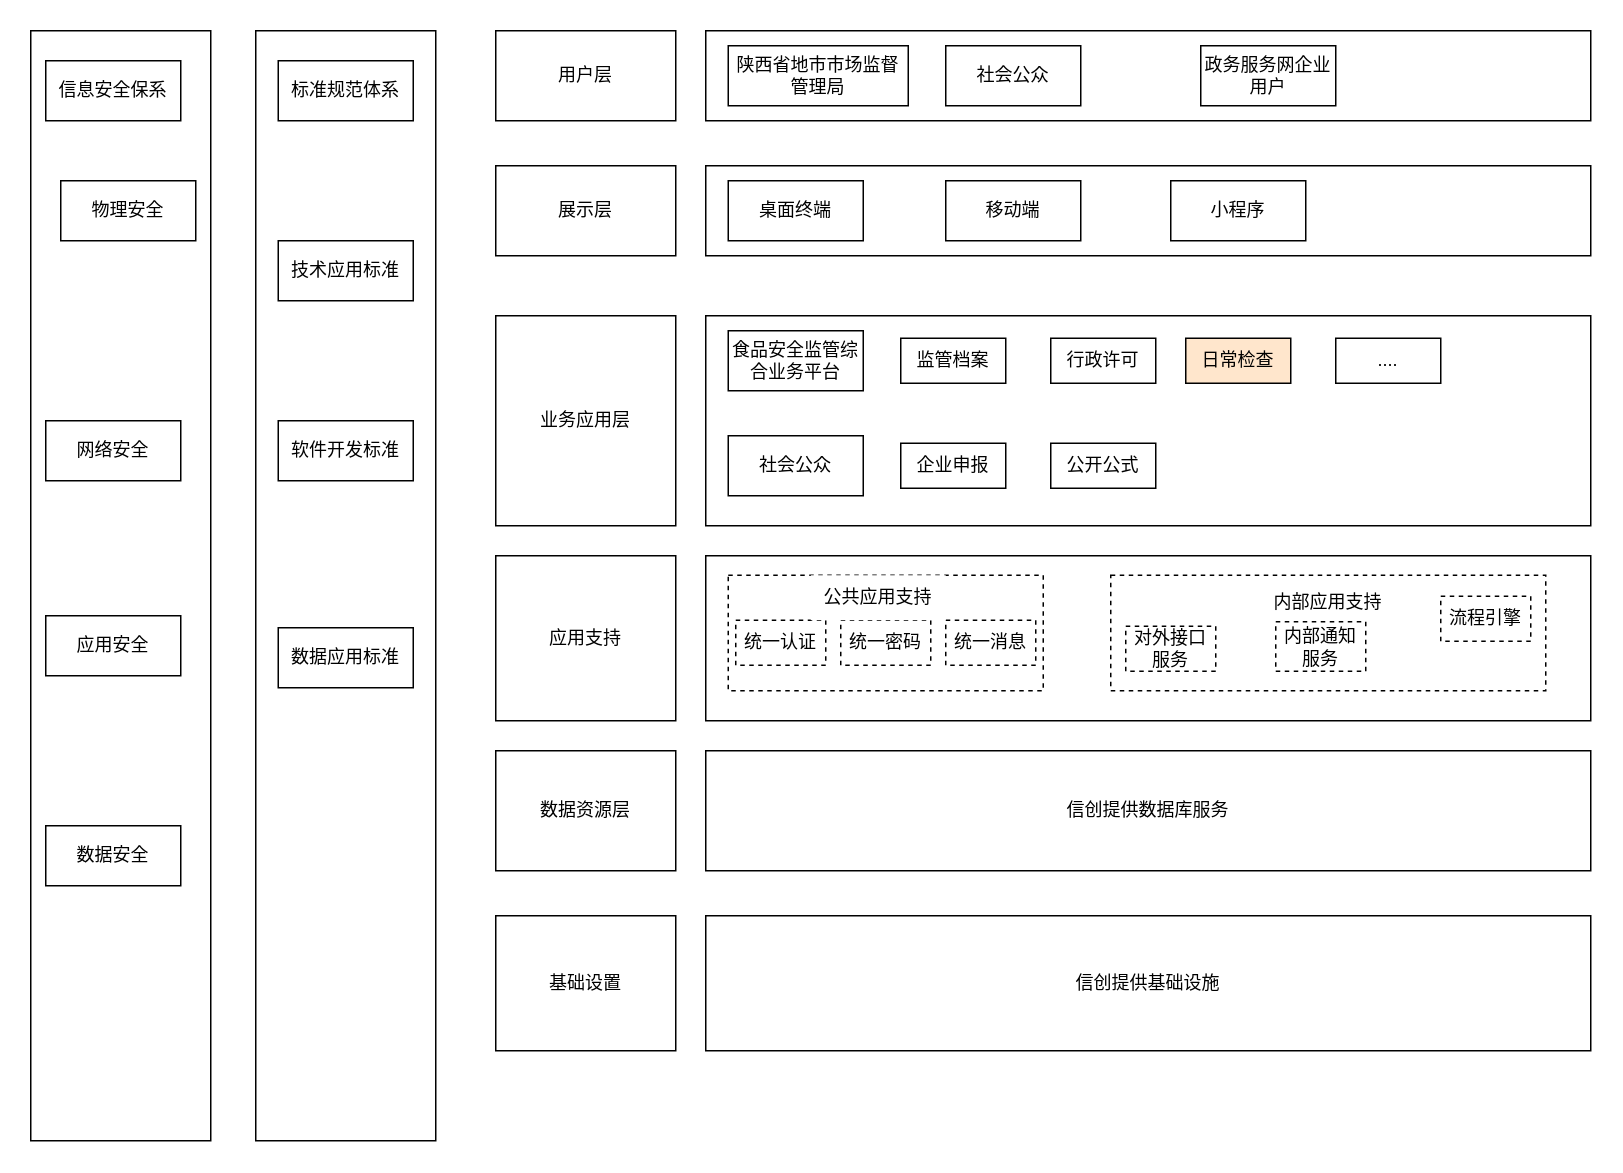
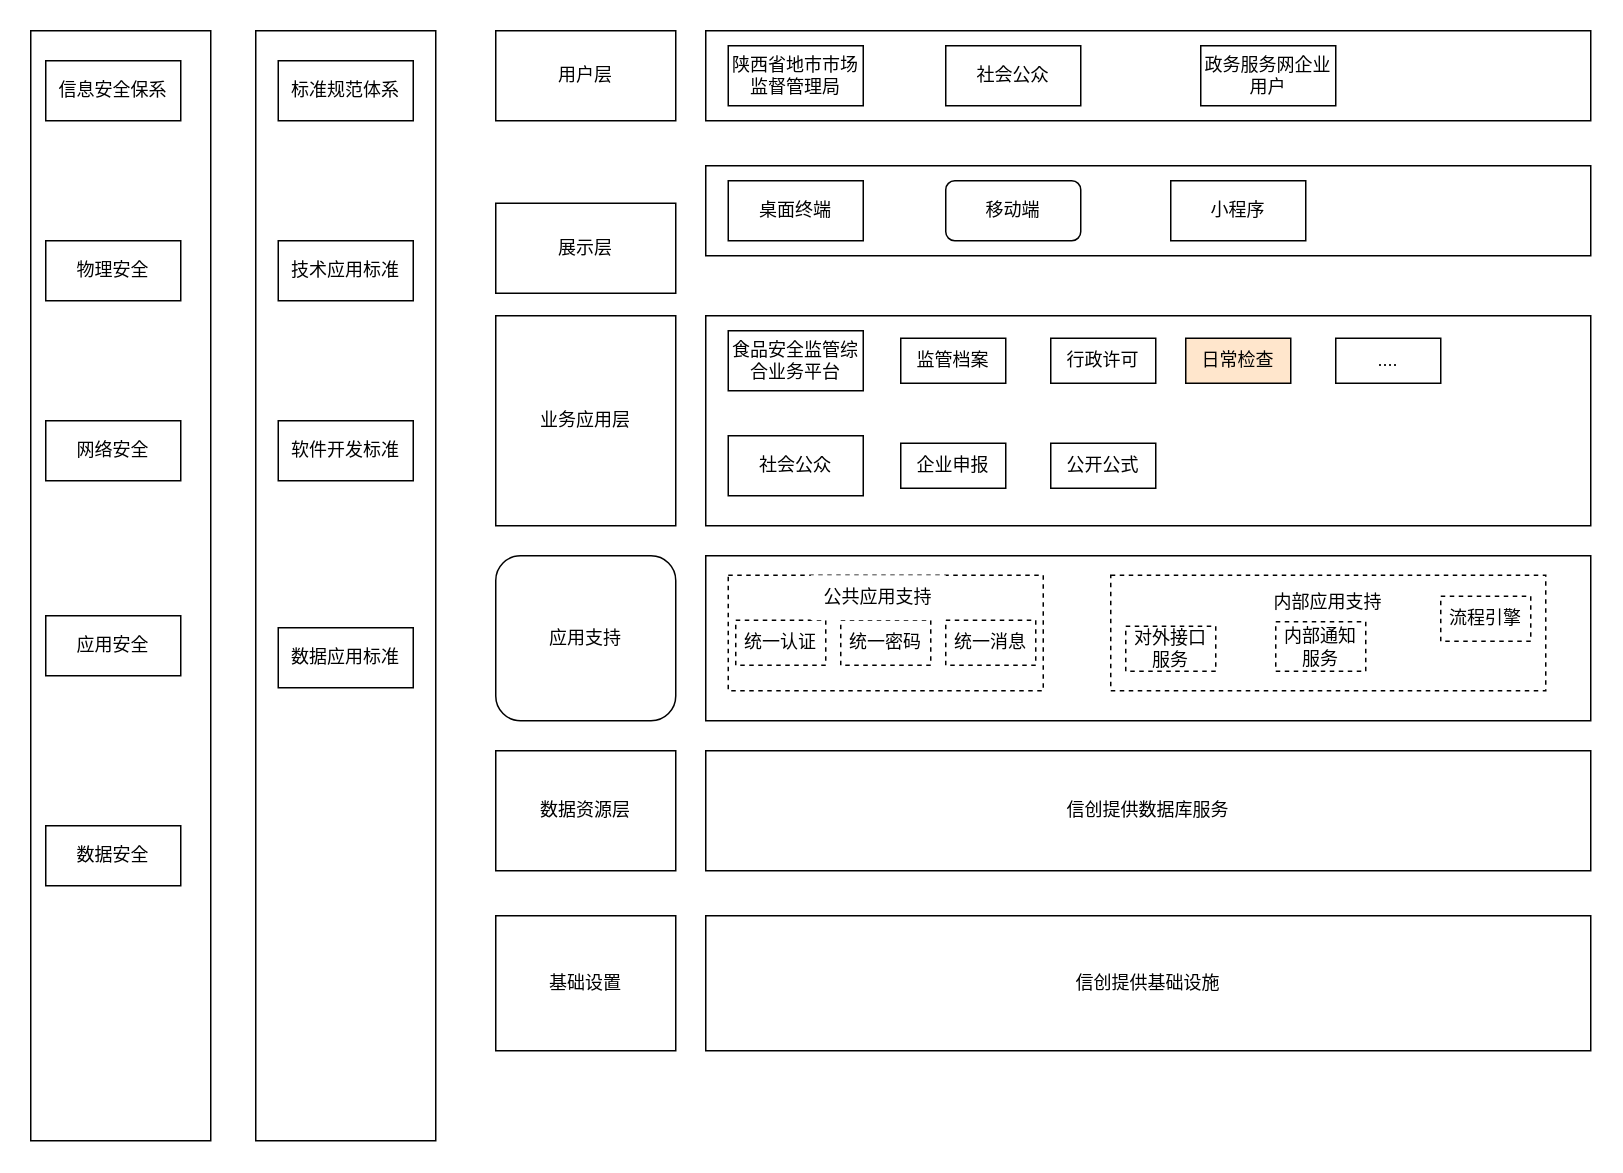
  <mxCell id="0" />
  <mxCell id="1" parent="0" />
  <mxCell id="2" value="" style="rounded=0;whiteSpace=wrap;html=1;" vertex="1" parent="1"><mxGeometry x="20" y="20" width="120" height="740" as="geometry" /></mxCell>
  <mxCell id="3" value="信息安全保系" style="rounded=0;whiteSpace=wrap;html=1;" vertex="1" parent="1"><mxGeometry x="30" y="40" width="90" height="40" as="geometry" /></mxCell>
- <mxCell id="4" value="物理安全" style="rounded=0;whiteSpace=wrap;html=1;" vertex="1" parent="1"><mxGeometry x="40" y="120" width="90" height="40" as="geometry" /></mxCell>
+ <mxCell id="4" value="物理安全" style="rounded=0;whiteSpace=wrap;html=1;" vertex="1" parent="1"><mxGeometry x="30" y="160" width="90" height="40" as="geometry" /></mxCell>
  <mxCell id="5" value="网络安全&lt;span style=&quot;color: rgba(0, 0, 0, 0); font-family: monospace; font-size: 0px; text-align: start; text-wrap-mode: nowrap;&quot;&gt;%3CmxGraphModel%3E%3Croot%3E%3CmxCell%20id%3D%220%22%2F%3E%3CmxCell%20id%3D%221%22%20parent%3D%220%22%2F%3E%3CmxCell%20id%3D%222%22%20value%3D%22%E7%89%A9%E7%90%86%E5%AE%89%E5%85%A8%22%20style%3D%22rounded%3D0%3BwhiteSpace%3Dwrap%3Bhtml%3D1%3B%22%20vertex%3D%221%22%20parent%3D%221%22%3E%3CmxGeometry%20x%3D%2250%22%20y%3D%22130%22%20width%3D%2290%22%20height%3D%2240%22%20as%3D%22geometry%22%2F%3E%3C%2FmxCell%3E%3C%2Froot%3E%3C%2FmxGraphModel%3E&lt;/span&gt;" style="rounded=0;whiteSpace=wrap;html=1;" vertex="1" parent="1"><mxGeometry x="30" y="280" width="90" height="40" as="geometry" /></mxCell>
  <mxCell id="6" value="应用安全" style="rounded=0;whiteSpace=wrap;html=1;" vertex="1" parent="1"><mxGeometry x="30" y="410" width="90" height="40" as="geometry" /></mxCell>
  <mxCell id="7" value="数据安全" style="rounded=0;whiteSpace=wrap;html=1;" vertex="1" parent="1"><mxGeometry x="30" y="550" width="90" height="40" as="geometry" /></mxCell>
  <mxCell id="8" value="" style="rounded=0;whiteSpace=wrap;html=1;" vertex="1" parent="1"><mxGeometry x="170" y="20" width="120" height="740" as="geometry" /></mxCell>
  <mxCell id="9" value="标准规范体系" style="rounded=0;whiteSpace=wrap;html=1;" vertex="1" parent="1"><mxGeometry x="185" y="40" width="90" height="40" as="geometry" /></mxCell>
  <mxCell id="10" value="技术应用标准" style="rounded=0;whiteSpace=wrap;html=1;" vertex="1" parent="1"><mxGeometry x="185" y="160" width="90" height="40" as="geometry" /></mxCell>
  <mxCell id="11" value="软件开发标准" style="rounded=0;whiteSpace=wrap;html=1;" vertex="1" parent="1"><mxGeometry x="185" y="280" width="90" height="40" as="geometry" /></mxCell>
  <mxCell id="12" value="数据应用标准" style="rounded=0;whiteSpace=wrap;html=1;" vertex="1" parent="1"><mxGeometry x="185" y="418" width="90" height="40" as="geometry" /></mxCell>
  <mxCell id="13" value="用户层" style="rounded=0;whiteSpace=wrap;html=1;" vertex="1" parent="1"><mxGeometry x="330" y="20" width="120" height="60" as="geometry" /></mxCell>
  <mxCell id="14" value="" style="rounded=0;whiteSpace=wrap;html=1;" vertex="1" parent="1"><mxGeometry x="470" y="20" width="590" height="60" as="geometry" /></mxCell>
- <mxCell id="15" value="陕西省地市市场监督管理局" style="rounded=0;whiteSpace=wrap;html=1;" vertex="1" parent="1"><mxGeometry x="485" y="30" width="120" height="40" as="geometry" /></mxCell>
+ <mxCell id="15" value="陕西省地市市场监督管理局" style="rounded=0;whiteSpace=wrap;html=1;" vertex="1" parent="1"><mxGeometry x="485" y="30" width="90" height="40" as="geometry" /></mxCell>
  <mxCell id="16" value="社会公众" style="rounded=0;whiteSpace=wrap;html=1;" vertex="1" parent="1"><mxGeometry x="630" y="30" width="90" height="40" as="geometry" /></mxCell>
  <mxCell id="17" value="政务服务网企业用户" style="rounded=0;whiteSpace=wrap;html=1;" vertex="1" parent="1"><mxGeometry x="800" y="30" width="90" height="40" as="geometry" /></mxCell>
- <mxCell id="18" value="展示层" style="rounded=0;whiteSpace=wrap;html=1;" vertex="1" parent="1"><mxGeometry x="330" y="110" width="120" height="60" as="geometry" /></mxCell>
+ <mxCell id="18" value="展示层" style="rounded=0;whiteSpace=wrap;html=1;" vertex="1" parent="1"><mxGeometry x="330" y="135" width="120" height="60" as="geometry" /></mxCell>
  <mxCell id="19" value="" style="rounded=0;whiteSpace=wrap;html=1;" vertex="1" parent="1"><mxGeometry x="470" y="110" width="590" height="60" as="geometry" /></mxCell>
  <mxCell id="20" value="桌面终端" style="rounded=0;whiteSpace=wrap;html=1;" vertex="1" parent="1"><mxGeometry x="485" y="120" width="90" height="40" as="geometry" /></mxCell>
- <mxCell id="21" value="移动端" style="rounded=0;whiteSpace=wrap;html=1;" vertex="1" parent="1"><mxGeometry x="630" y="120" width="90" height="40" as="geometry" /></mxCell>
+ <mxCell id="21" value="移动端" style="whiteSpace=wrap;html=1;rounded=1;" vertex="1" parent="1"><mxGeometry x="630" y="120" width="90" height="40" as="geometry" /></mxCell>
  <mxCell id="22" value="业务应用层" style="rounded=0;whiteSpace=wrap;html=1;" vertex="1" parent="1"><mxGeometry x="330" y="210" width="120" height="140" as="geometry" /></mxCell>
  <mxCell id="23" value="" style="rounded=0;whiteSpace=wrap;html=1;" vertex="1" parent="1"><mxGeometry x="470" y="210" width="590" height="140" as="geometry" /></mxCell>
  <mxCell id="24" value="食品安全监管综合业务平台" style="rounded=0;whiteSpace=wrap;html=1;" vertex="1" parent="1"><mxGeometry x="485" y="220" width="90" height="40" as="geometry" /></mxCell>
  <mxCell id="25" value="社会公众" style="rounded=0;whiteSpace=wrap;html=1;" vertex="1" parent="1"><mxGeometry x="485" y="290" width="90" height="40" as="geometry" /></mxCell>
  <mxCell id="26" value="小程序" style="rounded=0;whiteSpace=wrap;html=1;" vertex="1" parent="1"><mxGeometry x="780" y="120" width="90" height="40" as="geometry" /></mxCell>
  <mxCell id="27" value="监管档案" style="rounded=0;whiteSpace=wrap;html=1;" vertex="1" parent="1"><mxGeometry x="600" y="225" width="70" height="30" as="geometry" /></mxCell>
  <mxCell id="28" value="行政许可" style="rounded=0;whiteSpace=wrap;html=1;" vertex="1" parent="1"><mxGeometry x="700" y="225" width="70" height="30" as="geometry" /></mxCell>
  <mxCell id="29" value="日常检查" style="rounded=0;whiteSpace=wrap;html=1;fillColor=#ffe6cc;" vertex="1" parent="1"><mxGeometry x="790" y="225" width="70" height="30" as="geometry" /></mxCell>
  <mxCell id="30" value="...." style="rounded=0;whiteSpace=wrap;html=1;" vertex="1" parent="1"><mxGeometry x="890" y="225" width="70" height="30" as="geometry" /></mxCell>
  <mxCell id="31" value="企业申报" style="rounded=0;whiteSpace=wrap;html=1;" vertex="1" parent="1"><mxGeometry x="600" y="295" width="70" height="30" as="geometry" /></mxCell>
  <mxCell id="32" value="公开公式" style="rounded=0;whiteSpace=wrap;html=1;" vertex="1" parent="1"><mxGeometry x="700" y="295" width="70" height="30" as="geometry" /></mxCell>
- <mxCell id="33" value="应用支持" style="rounded=0;whiteSpace=wrap;html=1;" vertex="1" parent="1"><mxGeometry x="330" y="370" width="120" height="110" as="geometry" /></mxCell>
+ <mxCell id="33" value="应用支持" style="whiteSpace=wrap;html=1;rounded=1;" vertex="1" parent="1"><mxGeometry x="330" y="370" width="120" height="110" as="geometry" /></mxCell>
  <mxCell id="34" value="" style="rounded=0;whiteSpace=wrap;html=1;" vertex="1" parent="1"><mxGeometry x="470" y="370" width="590" height="110" as="geometry" /></mxCell>
  <mxCell id="35" value="" style="rounded=0;whiteSpace=wrap;html=1;dashed=1;" vertex="1" parent="1"><mxGeometry x="485" y="383" width="210" height="77" as="geometry" /></mxCell>
  <mxCell id="36" value="统一认证" style="rounded=0;whiteSpace=wrap;html=1;dashed=1;" vertex="1" parent="1"><mxGeometry x="490" y="413" width="60" height="30" as="geometry" /></mxCell>
  <mxCell id="37" value="统一密码" style="rounded=0;whiteSpace=wrap;html=1;dashed=1;" vertex="1" parent="1"><mxGeometry x="560" y="413" width="60" height="30" as="geometry" /></mxCell>
  <mxCell id="38" value="统一消息" style="rounded=0;whiteSpace=wrap;html=1;dashed=1;" vertex="1" parent="1"><mxGeometry x="630" y="413" width="60" height="30" as="geometry" /></mxCell>
  <mxCell id="39" value="公共应用支持" style="rounded=0;whiteSpace=wrap;html=1;dashed=1;strokeColor=none;" vertex="1" parent="1"><mxGeometry x="540" y="383" width="90" height="30" as="geometry" /></mxCell>
  <mxCell id="40" value="" style="rounded=0;whiteSpace=wrap;html=1;dashed=1;" vertex="1" parent="1"><mxGeometry x="740" y="383" width="290" height="77" as="geometry" /></mxCell>
  <mxCell id="41" value="内部应用支持" style="rounded=0;whiteSpace=wrap;html=1;dashed=1;strokeColor=none;" vertex="1" parent="1"><mxGeometry x="840" y="386" width="90" height="30" as="geometry" /></mxCell>
  <mxCell id="42" value="对外接口服务" style="rounded=0;whiteSpace=wrap;html=1;dashed=1;" vertex="1" parent="1"><mxGeometry x="750" y="417" width="60" height="30" as="geometry" /></mxCell>
  <mxCell id="43" value="内部通知服务" style="rounded=0;whiteSpace=wrap;html=1;dashed=1;" vertex="1" parent="1"><mxGeometry x="850" y="414" width="60" height="33" as="geometry" /></mxCell>
  <mxCell id="44" value="流程引擎" style="rounded=0;whiteSpace=wrap;html=1;dashed=1;" vertex="1" parent="1"><mxGeometry x="960" y="397" width="60" height="30" as="geometry" /></mxCell>
  <mxCell id="45" value="数据资源层" style="rounded=0;whiteSpace=wrap;html=1;" vertex="1" parent="1"><mxGeometry x="330" y="500" width="120" height="80" as="geometry" /></mxCell>
  <mxCell id="46" value="信创提供数据库服务" style="rounded=0;whiteSpace=wrap;html=1;" vertex="1" parent="1"><mxGeometry x="470" y="500" width="590" height="80" as="geometry" /></mxCell>
  <mxCell id="47" value="基础设置" style="rounded=0;whiteSpace=wrap;html=1;" vertex="1" parent="1"><mxGeometry x="330" y="610" width="120" height="90" as="geometry" /></mxCell>
  <mxCell id="48" value="信创提供基础设施" style="rounded=0;whiteSpace=wrap;html=1;" vertex="1" parent="1"><mxGeometry x="470" y="610" width="590" height="90" as="geometry" /></mxCell>
